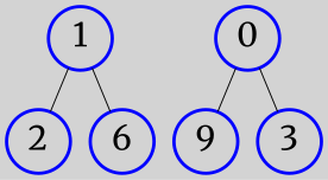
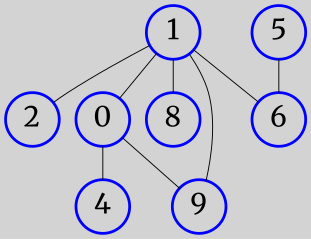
  strict graph {
    bgcolor=lightgray
    fontname=Merriweather
    node [color=blue fontname=Merriweather fontsize=30 penwidth=3.0 shape=circle]
    edge [fontname=Merriweather]
    1 [width=0.2]
    2 [width=0.2]
    n3 [label=0 width=0.2]
+   8 [width=0.2]
    9 [width=0.2]
    6 [width=0.2]
-   4 [width=0.2 label=3]
+   4 [width=0.2]
+   5 [width=0.2]
    1 -- 2
+   1 -- n3
+   1 -- 8
+   1 -- 9
    1 -- 6
    n3 -- 9
    n3 -- 4
+   5 -- 6
  }
